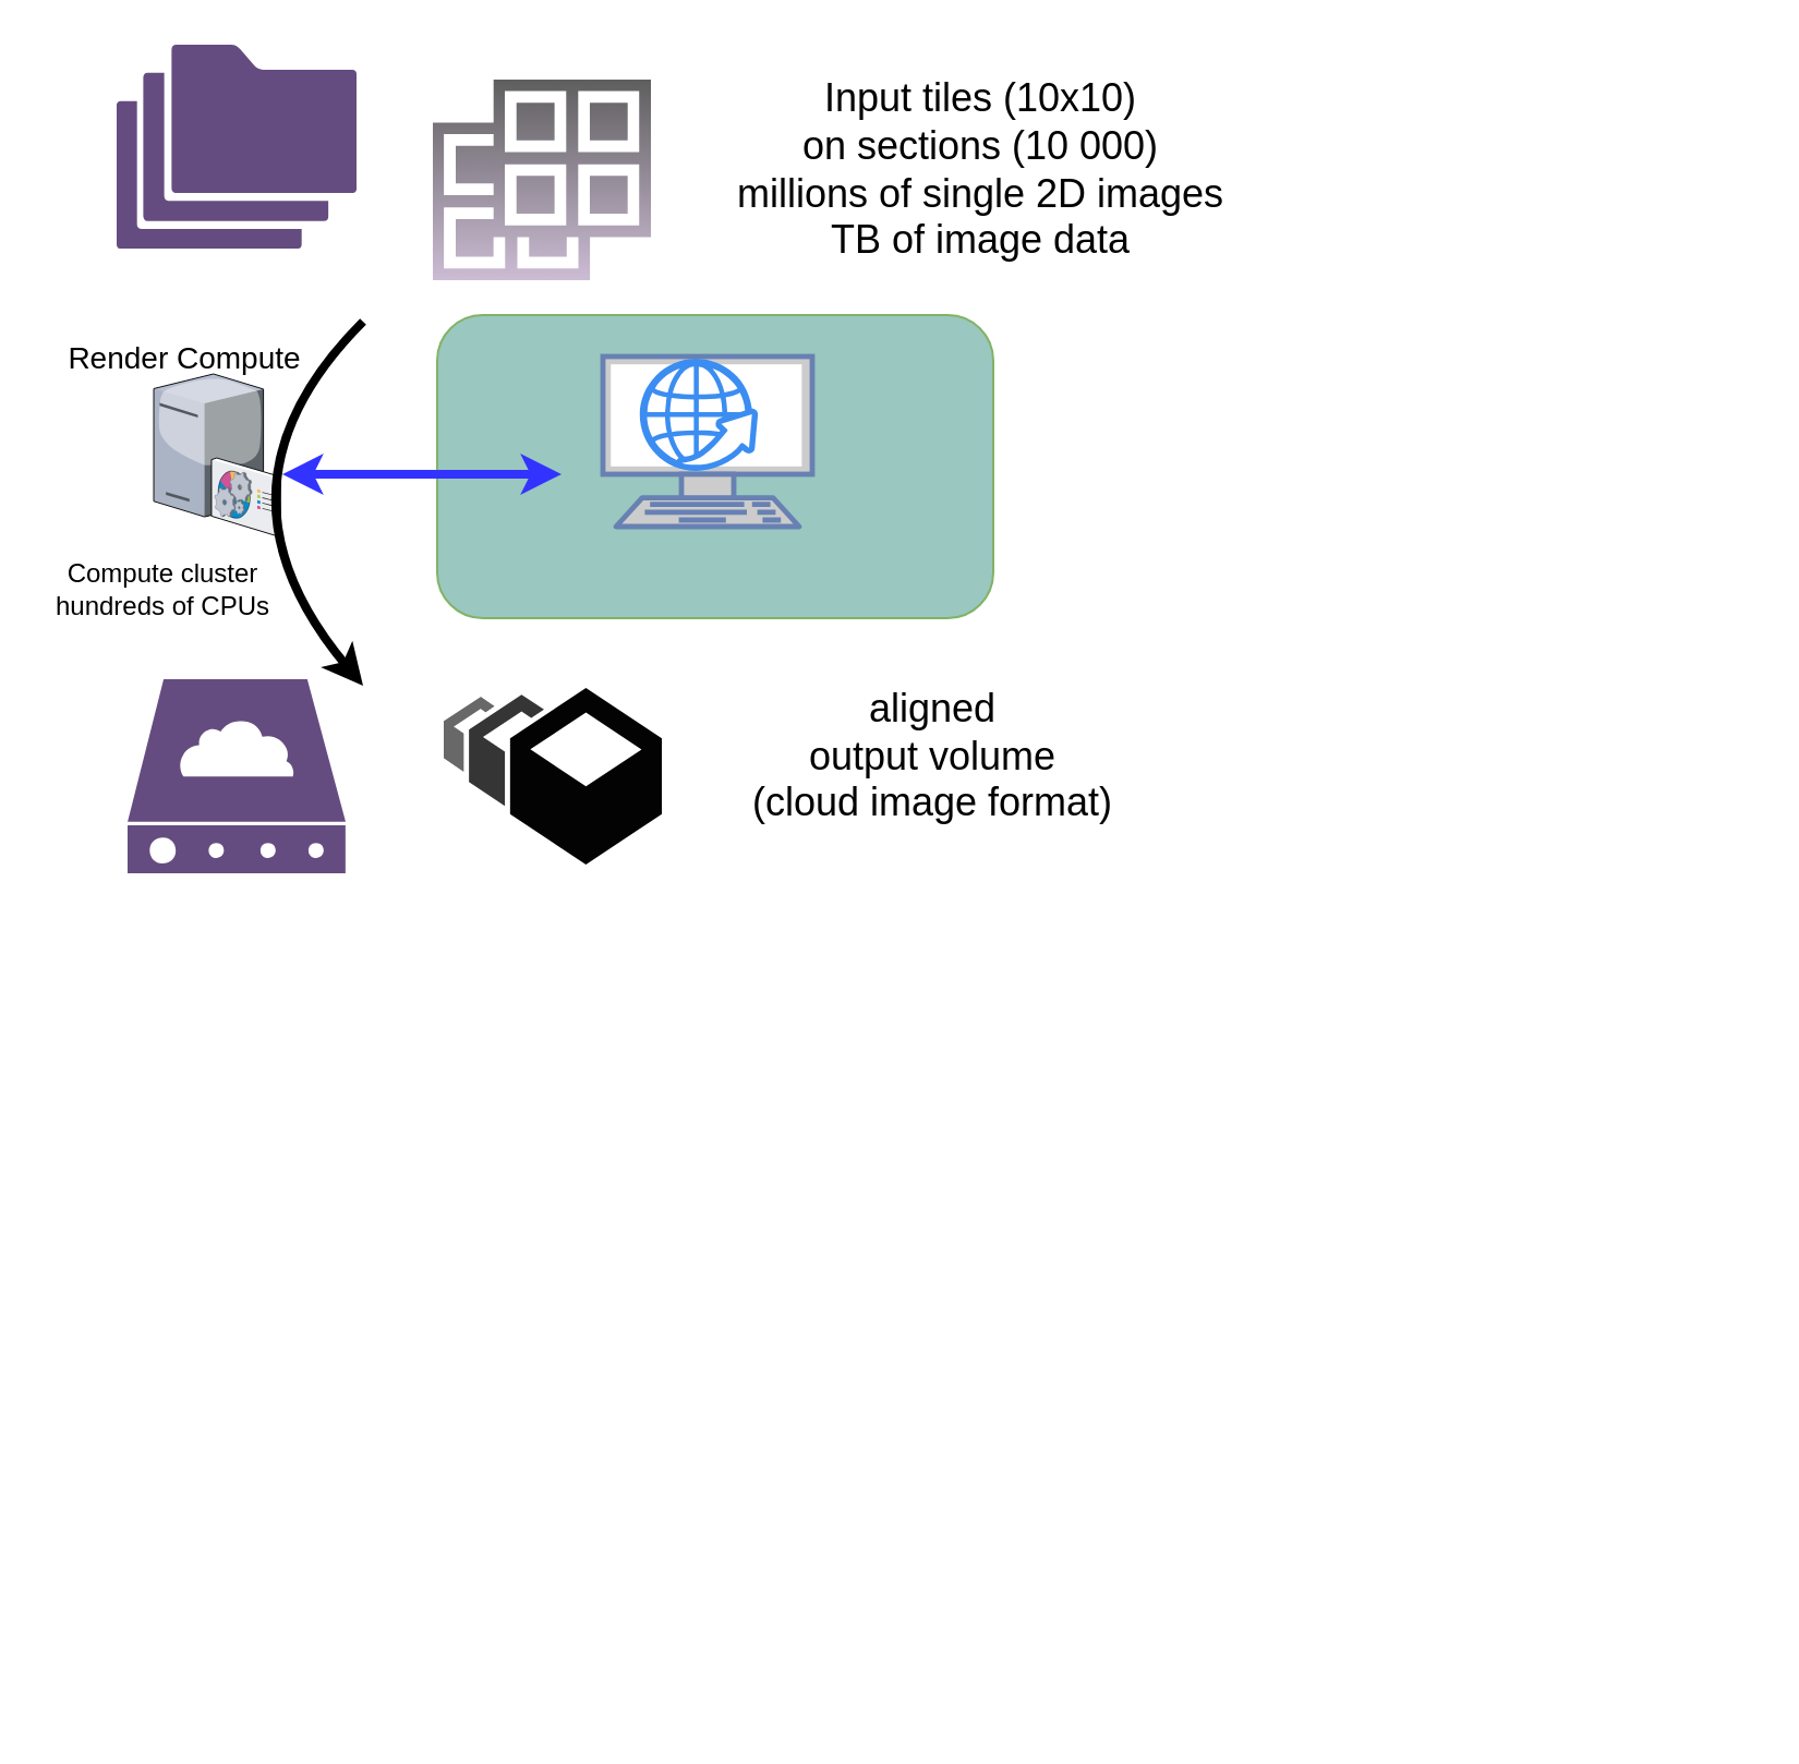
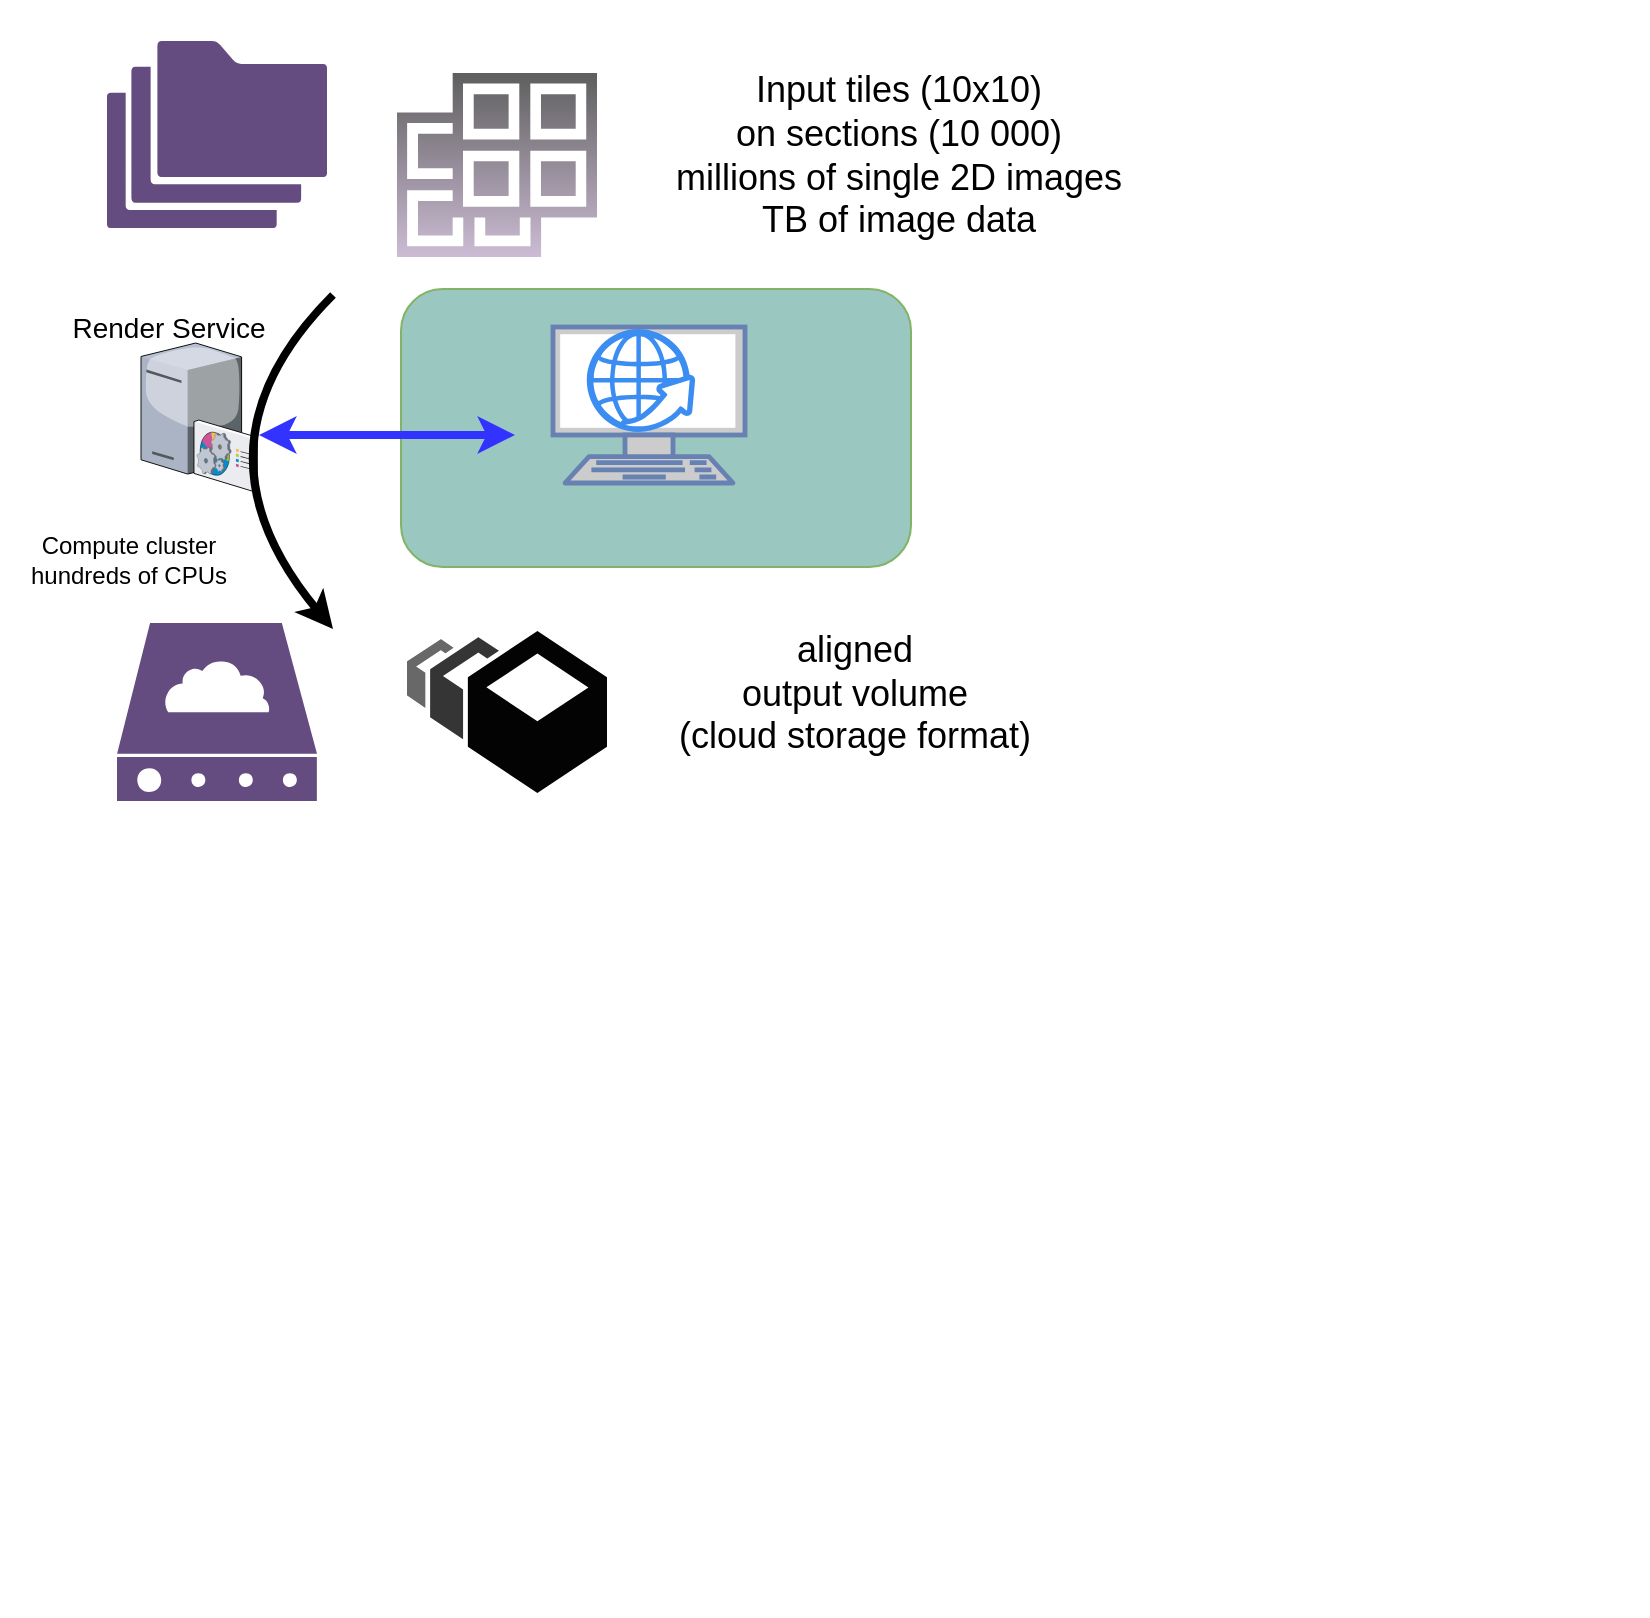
  <mxCell id="0" />
  <mxCell id="1" parent="0" />
  <mxCell id="2" value="" style="group" parent="1" vertex="1" connectable="0"><mxGeometry x="295" y="385" width="336" height="402" as="geometry" /></mxCell>
  <mxCell id="3" value="" style="html=1;aspect=fixed;strokeColor=none;shadow=0;align=center;verticalAlign=top;shape=mxgraph.gcp2.folders;rounded=0;glass=0;labelBackgroundColor=#ffffff;sketch=0;fontSize=18;fontColor=#000000;opacity=70;fillColor=#24004A;" parent="1" vertex="1"><mxGeometry x="53" y="20" width="110" height="93.5" as="geometry" /></mxCell>
  <mxCell id="4" value="" style="html=1;aspect=fixed;strokeColor=none;shadow=0;align=center;verticalAlign=top;shape=mxgraph.gcp2.segments_2;rounded=0;glass=0;labelBackgroundColor=#ffffff;sketch=0;fontSize=18;fontColor=#000000;opacity=70;fillColor=#1A1A1A;gradientColor=#B69FC2;" parent="1" vertex="1"><mxGeometry x="198" y="36" width="100" height="92" as="geometry" /></mxCell>
  <mxCell id="5" value="" style="html=1;aspect=fixed;strokeColor=none;shadow=0;align=center;verticalAlign=top;shape=mxgraph.gcp2.bucket_scale;rounded=0;glass=0;labelBackgroundColor=#ffffff;sketch=0;fontSize=18;fontColor=#000000;fillColor=#030303;" parent="1" vertex="1"><mxGeometry x="203" y="315" width="100" height="81" as="geometry" /></mxCell>
  <mxCell id="6" value="" style="html=1;aspect=fixed;strokeColor=none;shadow=0;align=center;verticalAlign=top;shape=mxgraph.gcp2.cloud_server;rounded=0;glass=0;labelBackgroundColor=#ffffff;sketch=0;fontSize=18;fontColor=#000000;fillColor=#24004A;opacity=70;" parent="1" vertex="1"><mxGeometry x="58" y="311" width="100" height="89" as="geometry" /></mxCell>
  <mxCell id="7" value="&lt;div&gt;Input tiles (10x10)&lt;/div&gt;&lt;div&gt;on sections (10 000)&lt;/div&gt;&lt;div&gt;millions of single 2D images&lt;/div&gt;&lt;div&gt;TB of image data&lt;/div&gt;" style="text;html=1;align=center;verticalAlign=middle;resizable=0;points=[];autosize=1;fontSize=18;fontColor=#000000;" parent="1" vertex="1"><mxGeometry x="332" y="32" width="233" height="92" as="geometry" /></mxCell>
- <mxCell id="8" value="&lt;div&gt;aligned&lt;/div&gt;&lt;div&gt;output volume&lt;/div&gt;&lt;div&gt;(cloud image format)&lt;/div&gt;" style="text;html=1;align=center;verticalAlign=middle;resizable=0;points=[];autosize=1;fontSize=18;fontColor=#000000;" parent="1" vertex="1"><mxGeometry x="334" y="312" width="186" height="70" as="geometry" /></mxCell>
+ <mxCell id="8" value="&lt;div&gt;aligned&lt;/div&gt;&lt;div&gt;output volume&lt;/div&gt;&lt;div&gt;(cloud storage format)&lt;/div&gt;" style="text;html=1;align=center;verticalAlign=middle;resizable=0;points=[];autosize=1;fontSize=18;fontColor=#000000;" parent="1" vertex="1"><mxGeometry x="334" y="312" width="186" height="70" as="geometry" /></mxCell>
  <mxCell id="9" value="" style="group" parent="1" vertex="1" connectable="0"><mxGeometry x="505" y="356" width="297.5" height="292" as="geometry" /></mxCell>
  <mxCell id="10" value="" style="group" vertex="1" connectable="0" parent="1"><mxGeometry x="175" y="164" width="280" height="119" as="geometry" /></mxCell>
  <mxCell id="11" value="" style="group" vertex="1" connectable="0" parent="10"><mxGeometry width="280" height="119" as="geometry" /></mxCell>
  <mxCell id="12" value="" style="rounded=1;whiteSpace=wrap;html=1;strokeColor=#82b366;fillColor=#9AC7BF;" vertex="1" parent="11"><mxGeometry x="25" y="-20" width="255" height="139" as="geometry" /></mxCell>
  <mxCell id="13" value="" style="fontColor=#0066CC;verticalAlign=top;verticalLabelPosition=bottom;labelPosition=center;align=center;html=1;outlineConnect=0;fillColor=#CCCCCC;strokeColor=#6881B3;gradientColor=none;gradientDirection=north;strokeWidth=2;shape=mxgraph.networks.terminal;" vertex="1" parent="11"><mxGeometry x="101" y="-1" width="96" height="78" as="geometry" /></mxCell>
  <mxCell id="14" value="" style="html=1;aspect=fixed;strokeColor=none;shadow=0;align=center;verticalAlign=top;fillColor=#3B8DF1;shape=mxgraph.gcp2.globe_world" vertex="1" parent="11"><mxGeometry x="117.89" width="54.21" height="51.5" as="geometry" /></mxCell>
  <mxCell id="15" value="" style="verticalLabelPosition=bottom;aspect=fixed;html=1;verticalAlign=top;strokeColor=none;align=center;outlineConnect=0;shape=mxgraph.citrix.command_center;" vertex="1" parent="1"><mxGeometry x="70" y="171" width="58.2" height="74" as="geometry" /></mxCell>
  <mxCell id="16" value="" style="endArrow=classic;html=1;curved=1;strokeWidth=4;" edge="1" parent="1"><mxGeometry width="50" height="50" relative="1" as="geometry"><mxPoint x="166" y="147" as="sourcePoint" /><mxPoint x="166" y="314" as="targetPoint" /><Array as="points"><mxPoint x="90" y="223" /></Array></mxGeometry></mxCell>
- <mxCell id="17" value="&lt;font style=&quot;font-size: 14px&quot;&gt;Render Compute&lt;/font&gt;" style="text;html=1;align=center;verticalAlign=middle;resizable=0;points=[];autosize=1;" vertex="1" parent="1"><mxGeometry x="30" y="154" width="107" height="19" as="geometry" /></mxCell>
+ <mxCell id="17" value="&lt;font style=&quot;font-size: 14px&quot;&gt;Render Service&lt;/font&gt;" style="text;html=1;align=center;verticalAlign=middle;resizable=0;points=[];autosize=1;" vertex="1" parent="1"><mxGeometry x="30" y="154" width="107" height="19" as="geometry" /></mxCell>
  <mxCell id="18" value="" style="endArrow=classic;startArrow=classic;html=1;strokeWidth=4;strokeColor=#3333FF;" edge="1" parent="1"><mxGeometry width="50" height="50" relative="1" as="geometry"><mxPoint x="257" y="217" as="sourcePoint" /><mxPoint x="129" y="217" as="targetPoint" /></mxGeometry></mxCell>
- <mxCell id="19" value="Compute cluster&lt;br&gt;hundreds of CPUs" style="text;html=1;align=center;verticalAlign=middle;resizable=0;points=[];autosize=1;" vertex="1" parent="1"><mxGeometry x="20.2" y="254" width="108" height="32" as="geometry" /></mxCell>
+ <mxCell id="19" value="Compute cluster&lt;br&gt;hundreds of CPUs" style="text;html=1;align=center;verticalAlign=middle;resizable=0;points=[];autosize=1;" vertex="1" parent="1"><mxGeometry x="10.2" y="264" width="108" height="32" as="geometry" /></mxCell>
